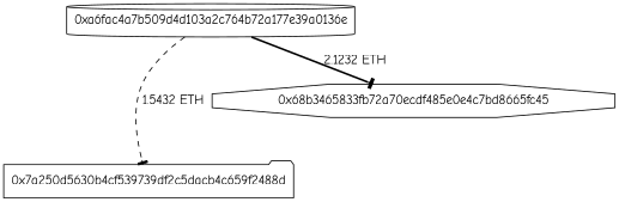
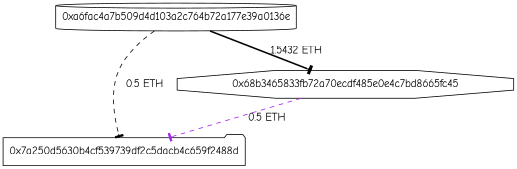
  digraph {
    fontname="Comic Neue"
    node [fontname="Comic Neue"]
    edge [arrowhead=tee color=black fontname="Comic Neue" style=dashed]
    n1 [label="0xa6fac4a7b509d4d103a2c764b72a177e39a0136e" shape=cylinder]
    "0x7a250d5630b4cf539739df2c5dacb4c659f2488d" [shape=folder]
    "0x68b3465833fb72a70ecdf485e0e4c7bd8665fc45" [shape=octagon]
-   n1 -> "0x7a250d5630b4cf539739df2c5dacb4c659f2488d" [label="1.5432 ETH"]
-   n1 -> "0x68b3465833fb72a70ecdf485e0e4c7bd8665fc45" [label="2.1232 ETH" style=bold]
+   n1 -> "0x7a250d5630b4cf539739df2c5dacb4c659f2488d" [label="0.5 ETH"]
+   n1 -> "0x68b3465833fb72a70ecdf485e0e4c7bd8665fc45" [label="1.5432 ETH" style=bold]
+   "0x68b3465833fb72a70ecdf485e0e4c7bd8665fc45" -> "0x7a250d5630b4cf539739df2c5dacb4c659f2488d" [color=purple label="0.5 ETH"]
  }
